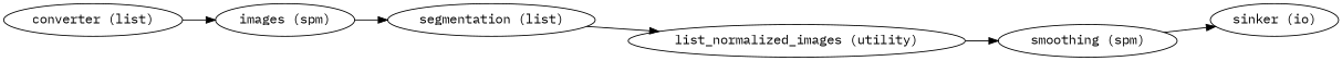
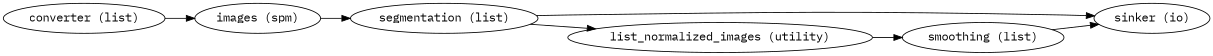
  strict digraph {
    fontname="IBM Plex Mono"
    rankdir=LR
    node [fontname="IBM Plex Mono"]
    edge [fontname="IBM Plex Mono"]
-   "smoothing (spm)"
+   "smoothing (spm)" [label="smoothing (list)"]
    "sinker (io)"
    "list_normalized_images (utility)"
    n4 [label="images (spm)"]
    n5 [label="segmentation (list)"]
    n6 [label="converter (list)"]
    "smoothing (spm)" -> "sinker (io)"
    "list_normalized_images (utility)" -> "smoothing (spm)"
    n4 -> n5
+   n5 -> "sinker (io)"
    n5 -> "list_normalized_images (utility)"
    n6 -> n4
  }
